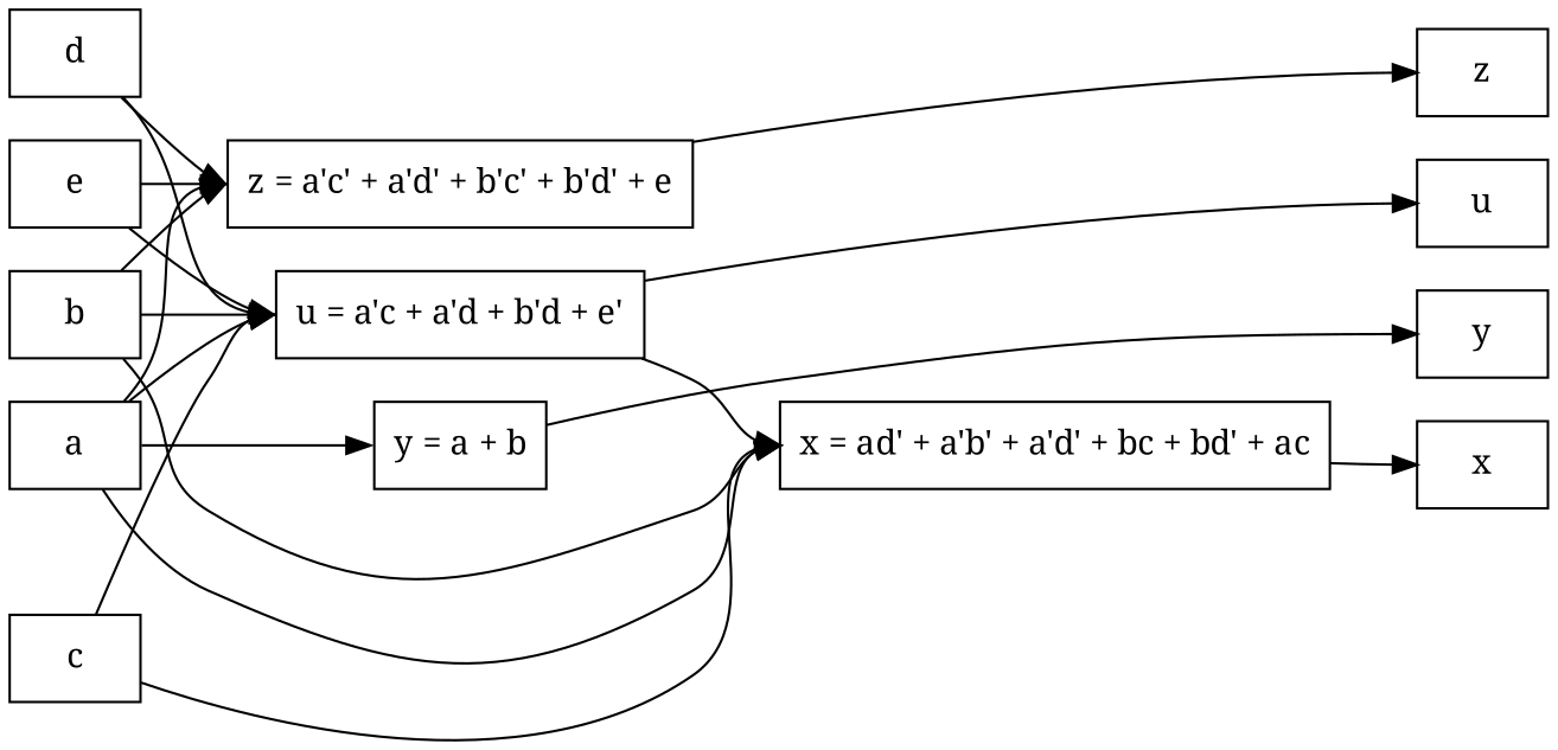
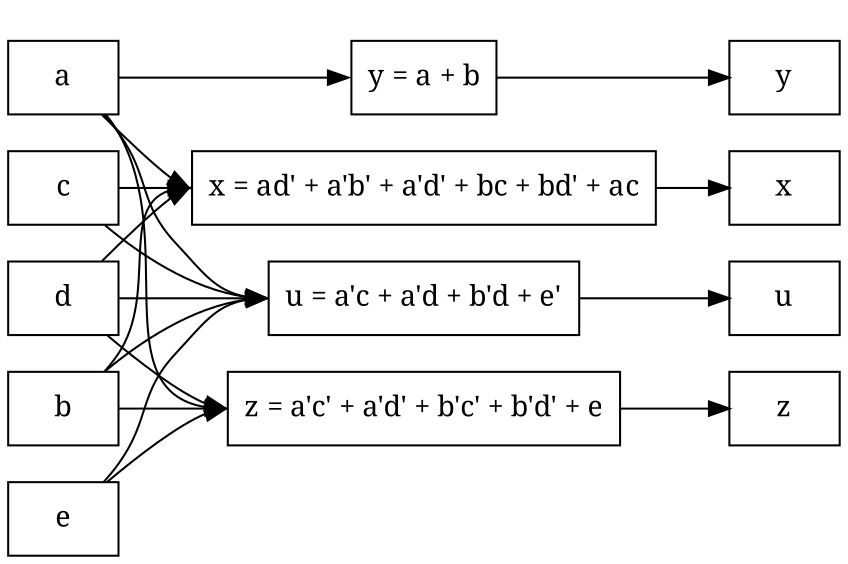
  digraph {
    fontname="Noto Serif"
    rankdir=LR
    node [fontname="Noto Serif" shape=box]
    edge [fontname="Noto Serif" headport=w]
    a
    b
    c
    d
    e
    x
    y
    z
    u
    n10 [label="x = ad' + a'b' + a'd' + bc + bd' + ac"]
    n11 [label="y = a + b"]
    n12 [label="z = a'c' + a'd' + b'c' + b'd' + e"]
    n13 [label="u = a'c + a'd + b'd + e'"]
    subgraph sub_1 {
      rank=same
      a
      b
      c
      d
      e
    }
    subgraph sub_2 {
      rank=same
      x
      y
      z
      u
    }
    subgraph cluster_3 {
      style=invis
      n10
      n11
      n12
      n13
    }
    subgraph cluster_4 {
    }
    subgraph cluster_5 {
    }
    a -> n10
    a -> n11
    a -> n12
    a -> n13
    b -> n10
    b -> n12
    b -> n13
    c -> n10
    c -> n13
-   n13 -> n10
+   d -> n10
    d -> n12
    d -> n13
    e -> n12
    e -> n13
    n10 -> x
    n11 -> y
    n12 -> z
    n13 -> u
  }
